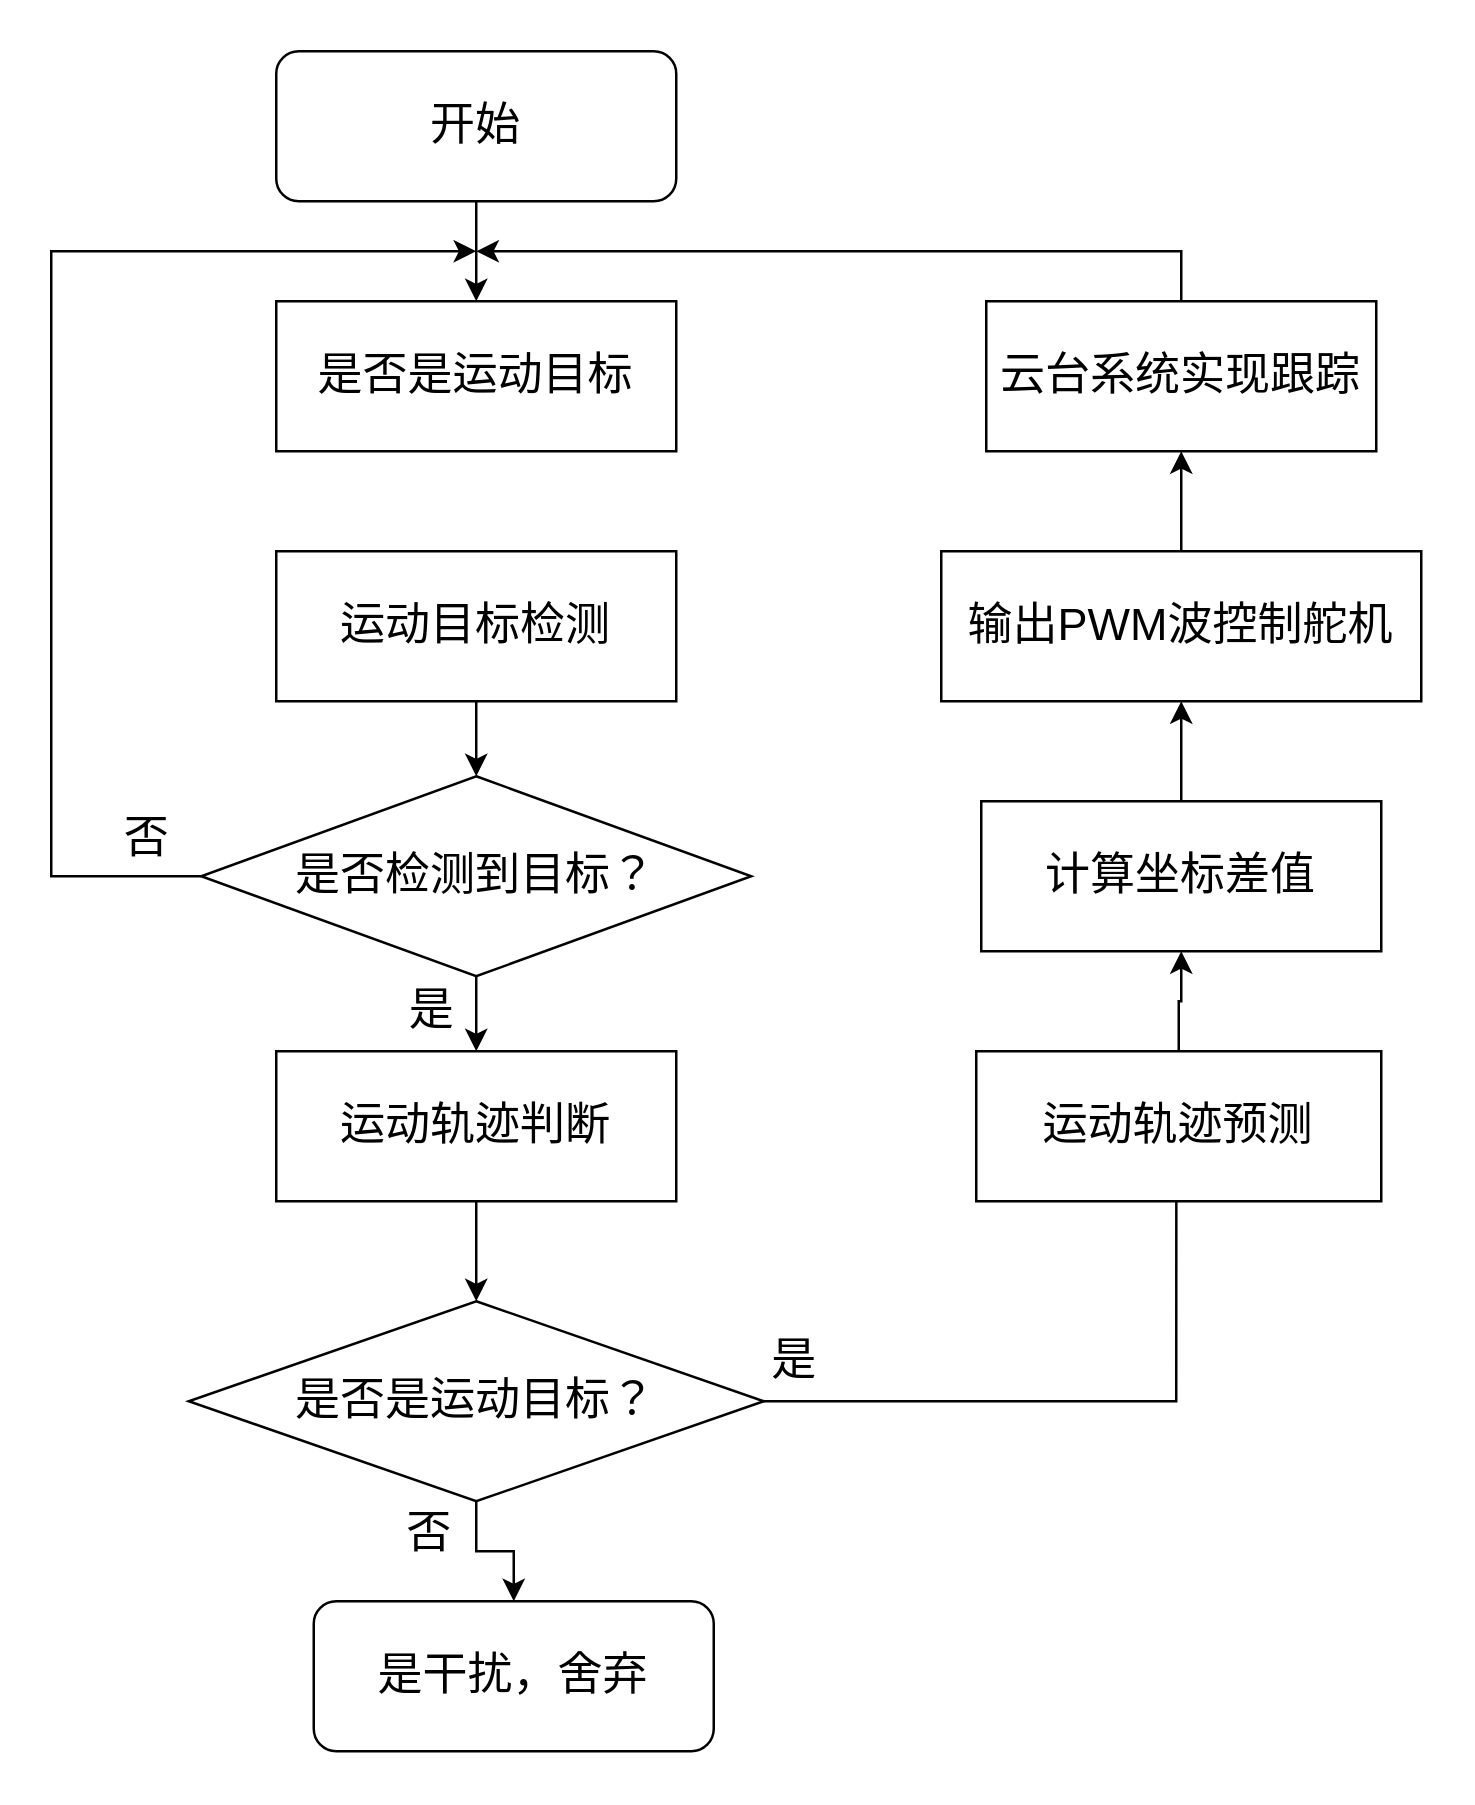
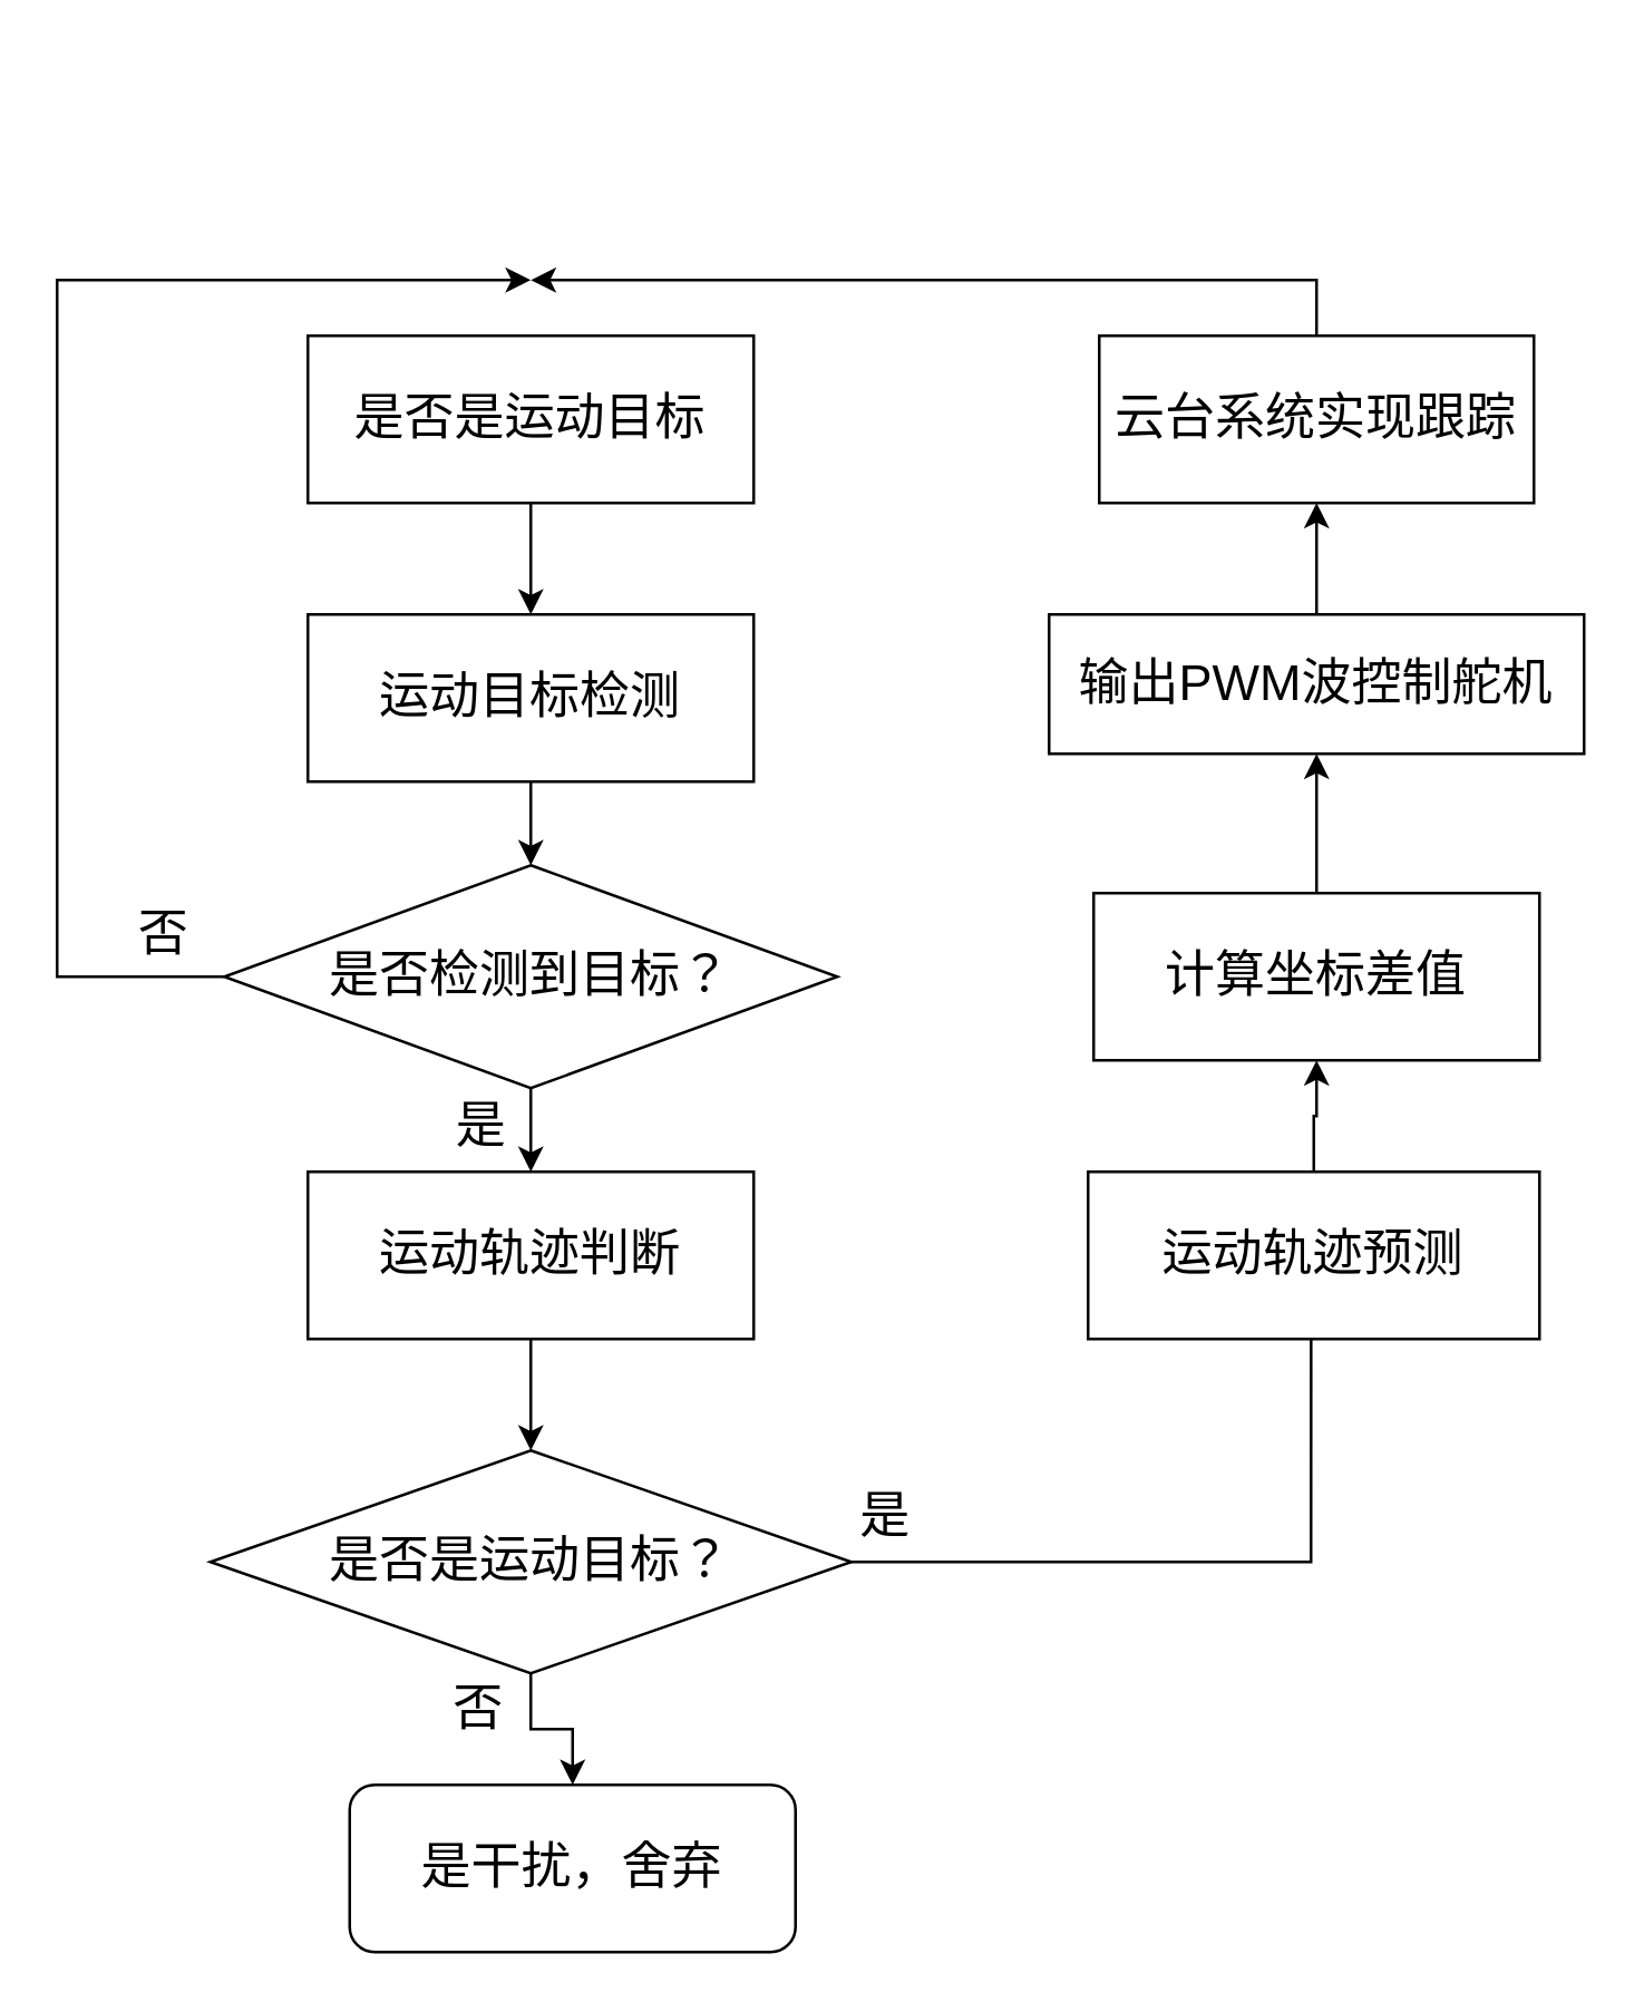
  <mxCell id="0" />
  <mxCell id="1" parent="0" />
- <mxCell id="2" style="edgeStyle=orthogonalEdgeStyle;rounded=0;orthogonalLoop=1;jettySize=auto;html=1;exitX=0.5;exitY=1;exitDx=0;exitDy=0;entryX=0.5;entryY=0;entryDx=0;entryDy=0;" edge="1" parent="1" source="3" target="5"><mxGeometry relative="1" as="geometry" /></mxCell>
- <mxCell id="3" value="&lt;font style=&quot;font-size: 18px;&quot;&gt;开始&lt;/font&gt;" style="rounded=1;whiteSpace=wrap;html=1;" vertex="1" parent="1"><mxGeometry x="110" y="20" width="160" height="60" as="geometry" /></mxCell>
+ <mxCell id="4" style="edgeStyle=orthogonalEdgeStyle;rounded=0;orthogonalLoop=1;jettySize=auto;html=1;exitX=0.5;exitY=1;exitDx=0;exitDy=0;entryX=0.5;entryY=0;entryDx=0;entryDy=0;" edge="1" parent="1" source="5" target="7"><mxGeometry relative="1" as="geometry" /></mxCell>
  <mxCell id="5" value="&lt;font style=&quot;font-size: 18px;&quot;&gt;是否是运动目标&lt;/font&gt;" style="rounded=0;whiteSpace=wrap;html=1;" vertex="1" parent="1"><mxGeometry x="110" y="120" width="160" height="60" as="geometry" /></mxCell>
  <mxCell id="6" style="edgeStyle=orthogonalEdgeStyle;rounded=0;orthogonalLoop=1;jettySize=auto;html=1;exitX=0.5;exitY=1;exitDx=0;exitDy=0;entryX=0.5;entryY=0;entryDx=0;entryDy=0;" edge="1" parent="1" source="7" target="11"><mxGeometry relative="1" as="geometry" /></mxCell>
  <mxCell id="7" value="&lt;font style=&quot;font-size: 18px;&quot;&gt;运动目标检测&lt;/font&gt;" style="rounded=0;whiteSpace=wrap;html=1;" vertex="1" parent="1"><mxGeometry x="110" y="220" width="160" height="60" as="geometry" /></mxCell>
  <mxCell id="8" style="edgeStyle=orthogonalEdgeStyle;rounded=0;orthogonalLoop=1;jettySize=auto;html=1;exitX=0.5;exitY=1;exitDx=0;exitDy=0;entryX=0.5;entryY=0;entryDx=0;entryDy=0;" edge="1" parent="1" source="11" target="13"><mxGeometry relative="1" as="geometry" /></mxCell>
  <mxCell id="9" style="edgeStyle=elbowEdgeStyle;rounded=0;orthogonalLoop=1;jettySize=auto;html=1;exitX=0;exitY=0.5;exitDx=0;exitDy=0;" edge="1" parent="1" source="11"><mxGeometry relative="1" as="geometry"><mxPoint x="190" y="100" as="targetPoint" /><Array as="points"><mxPoint x="20" y="210" /></Array></mxGeometry></mxCell>
  <mxCell id="10" value="&lt;font style=&quot;font-size: 18px;&quot;&gt;否&lt;/font&gt;" style="edgeLabel;html=1;align=center;verticalAlign=middle;resizable=0;points=[];" vertex="1" connectable="0" parent="9"><mxGeometry x="-0.875" y="-1" relative="1" as="geometry"><mxPoint x="120" y="263" as="offset" /></mxGeometry></mxCell>
  <mxCell id="11" value="&lt;font style=&quot;font-size: 18px;&quot;&gt;是否检测到目标？&lt;/font&gt;" style="rhombus;whiteSpace=wrap;html=1;" vertex="1" parent="1"><mxGeometry x="80" y="310" width="220" height="80" as="geometry" /></mxCell>
  <mxCell id="12" style="edgeStyle=orthogonalEdgeStyle;rounded=0;orthogonalLoop=1;jettySize=auto;html=1;exitX=0.5;exitY=1;exitDx=0;exitDy=0;entryX=0.5;entryY=0;entryDx=0;entryDy=0;" edge="1" parent="1" source="13" target="16"><mxGeometry relative="1" as="geometry" /></mxCell>
  <mxCell id="13" value="&lt;font style=&quot;font-size: 18px;&quot;&gt;运动轨迹判断&lt;/font&gt;" style="rounded=0;whiteSpace=wrap;html=1;" vertex="1" parent="1"><mxGeometry x="110" y="420" width="160" height="60" as="geometry" /></mxCell>
  <mxCell id="14" style="edgeStyle=orthogonalEdgeStyle;rounded=0;orthogonalLoop=1;jettySize=auto;html=1;entryX=0.494;entryY=1;entryDx=0;entryDy=0;entryPerimeter=0;endArrow=none;" edge="1" parent="1" source="16" target="19"><mxGeometry relative="1" as="geometry"><mxPoint x="470" y="490" as="targetPoint" /></mxGeometry></mxCell>
  <mxCell id="15" style="edgeStyle=orthogonalEdgeStyle;rounded=0;orthogonalLoop=1;jettySize=auto;html=1;exitX=0.5;exitY=1;exitDx=0;exitDy=0;entryX=0.5;entryY=0;entryDx=0;entryDy=0;" edge="1" parent="1" source="16" target="17"><mxGeometry relative="1" as="geometry" /></mxCell>
  <mxCell id="16" value="&lt;font style=&quot;font-size: 18px;&quot;&gt;是否是运动目标？&lt;/font&gt;" style="rhombus;whiteSpace=wrap;html=1;" vertex="1" parent="1"><mxGeometry x="75" y="520" width="230" height="80" as="geometry" /></mxCell>
  <mxCell id="17" value="&lt;font style=&quot;font-size: 18px;&quot;&gt;是干扰，舍弃&lt;/font&gt;" style="rounded=1;whiteSpace=wrap;html=1;" vertex="1" parent="1"><mxGeometry x="125" y="640" width="160" height="60" as="geometry" /></mxCell>
  <mxCell id="18" style="edgeStyle=orthogonalEdgeStyle;rounded=0;orthogonalLoop=1;jettySize=auto;html=1;exitX=0.5;exitY=0;exitDx=0;exitDy=0;entryX=0.5;entryY=1;entryDx=0;entryDy=0;" edge="1" parent="1" source="19" target="21"><mxGeometry relative="1" as="geometry" /></mxCell>
  <mxCell id="19" value="&lt;font style=&quot;font-size: 18px;&quot;&gt;运动轨迹预测&lt;/font&gt;" style="rounded=0;whiteSpace=wrap;html=1;" vertex="1" parent="1"><mxGeometry x="390" y="420" width="162" height="60" as="geometry" /></mxCell>
  <mxCell id="20" style="edgeStyle=orthogonalEdgeStyle;rounded=0;orthogonalLoop=1;jettySize=auto;html=1;exitX=0.5;exitY=0;exitDx=0;exitDy=0;entryX=0.5;entryY=1;entryDx=0;entryDy=0;" edge="1" parent="1" source="21" target="23"><mxGeometry relative="1" as="geometry" /></mxCell>
  <mxCell id="21" value="&lt;font style=&quot;font-size: 18px;&quot;&gt;计算坐标差值&lt;/font&gt;" style="rounded=0;whiteSpace=wrap;html=1;" vertex="1" parent="1"><mxGeometry x="392" y="320" width="160" height="60" as="geometry" /></mxCell>
  <mxCell id="22" style="edgeStyle=orthogonalEdgeStyle;rounded=0;orthogonalLoop=1;jettySize=auto;html=1;exitX=0.5;exitY=0;exitDx=0;exitDy=0;" edge="1" parent="1" source="23" target="24"><mxGeometry relative="1" as="geometry" /></mxCell>
- <mxCell id="23" value="&lt;font style=&quot;font-size: 18px;&quot;&gt;&lt;font style=&quot;font-size: 18px;&quot;&gt;输&lt;/font&gt;出PWM波控制舵机&lt;/font&gt;" style="rounded=0;whiteSpace=wrap;html=1;" vertex="1" parent="1"><mxGeometry x="376" y="220" width="192" height="60" as="geometry" /></mxCell>
+ <mxCell id="23" value="&lt;font style=&quot;font-size: 18px;&quot;&gt;&lt;font style=&quot;font-size: 18px;&quot;&gt;输&lt;/font&gt;出PWM波控制舵机&lt;/font&gt;" style="rounded=0;whiteSpace=wrap;html=1;" vertex="1" parent="1"><mxGeometry x="376" y="220" width="192" height="50" as="geometry" /></mxCell>
  <mxCell id="24" value="&lt;font style=&quot;font-size: 18px;&quot;&gt;云台系统实现跟踪&lt;/font&gt;" style="rounded=0;whiteSpace=wrap;html=1;" vertex="1" parent="1"><mxGeometry x="394" y="120" width="156" height="60" as="geometry" /></mxCell>
  <mxCell id="25" style="edgeStyle=orthogonalEdgeStyle;rounded=0;orthogonalLoop=1;jettySize=auto;html=1;exitX=0.5;exitY=1;exitDx=0;exitDy=0;" edge="1" parent="1" source="5" target="5"><mxGeometry relative="1" as="geometry" /></mxCell>
  <mxCell id="26" value="" style="edgeStyle=orthogonalEdgeStyle;orthogonalLoop=1;jettySize=auto;html=1;rounded=0;strokeColor=default;exitX=0.5;exitY=0;exitDx=0;exitDy=0;" edge="1" parent="1" source="24"><mxGeometry width="80" relative="1" as="geometry"><mxPoint x="480" y="110" as="sourcePoint" /><mxPoint x="190" y="100" as="targetPoint" /><Array as="points"><mxPoint x="472" y="100" /></Array></mxGeometry></mxCell>
  <mxCell id="27" value="&lt;font style=&quot;font-size: 18px;&quot;&gt;是&lt;/font&gt;" style="edgeLabel;html=1;align=center;verticalAlign=middle;resizable=0;points=[];" vertex="1" connectable="0" parent="1"><mxGeometry x="177" y="414" as="geometry"><mxPoint x="-6" y="-11" as="offset" /></mxGeometry></mxCell>
  <mxCell id="28" value="&lt;font style=&quot;font-size: 18px;&quot;&gt;否&lt;/font&gt;" style="edgeLabel;html=1;align=center;verticalAlign=middle;resizable=0;points=[];" vertex="1" connectable="0" parent="1"><mxGeometry x="57.37" y="334" as="geometry" /></mxCell>
  <mxCell id="29" value="&lt;font style=&quot;font-size: 18px;&quot;&gt;是&lt;/font&gt;" style="edgeLabel;html=1;align=center;verticalAlign=middle;resizable=0;points=[];" vertex="1" connectable="0" parent="1"><mxGeometry x="322" y="554" as="geometry"><mxPoint x="-6" y="-11" as="offset" /></mxGeometry></mxCell>
